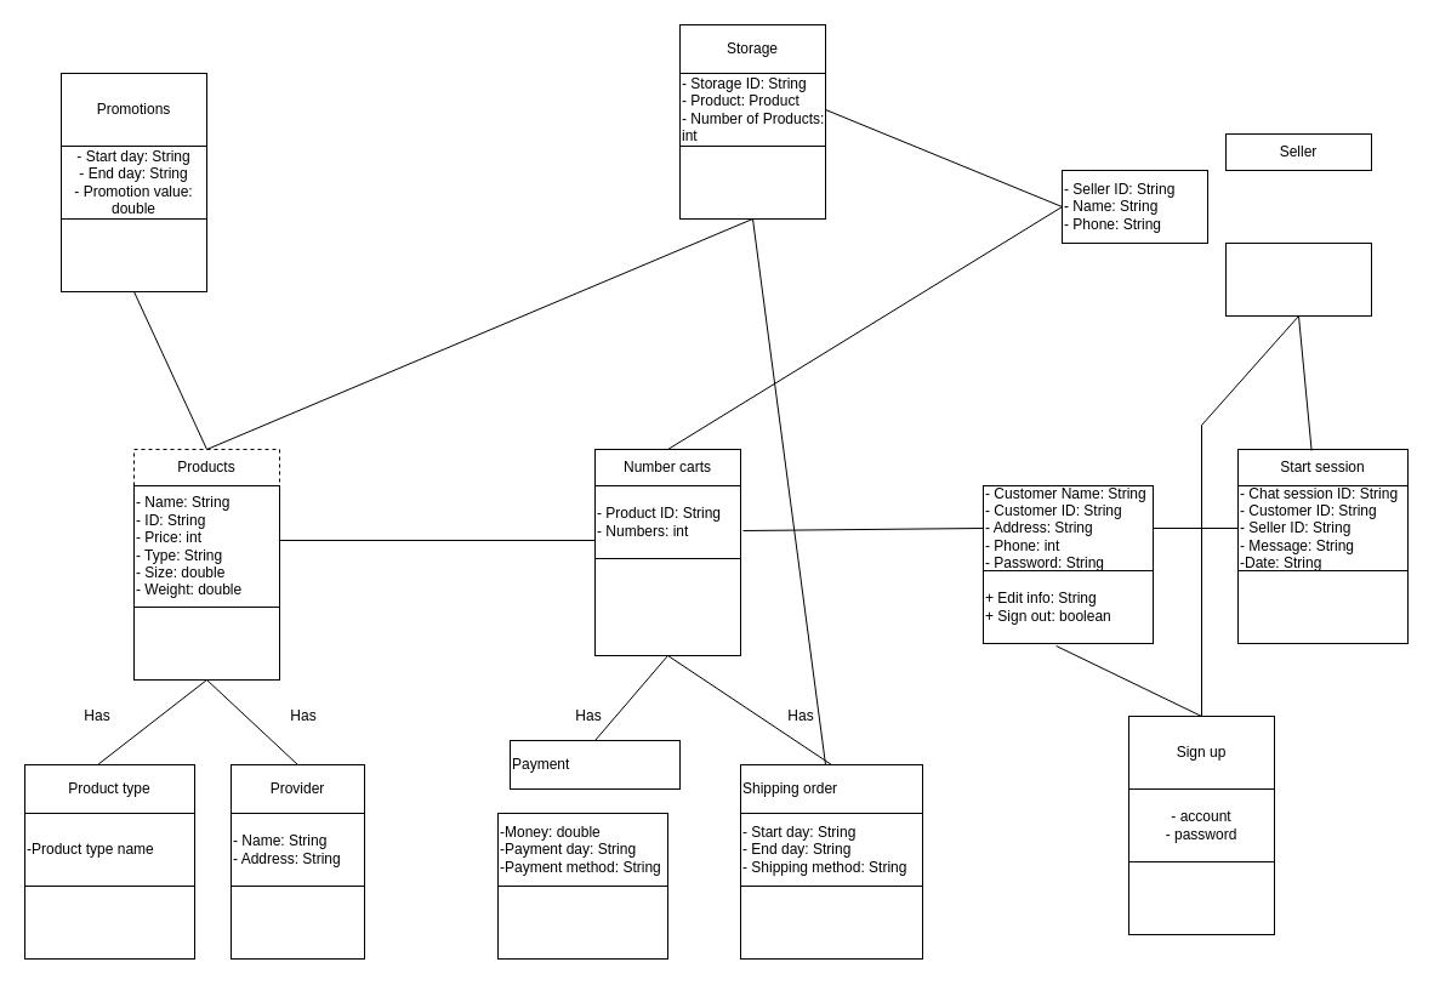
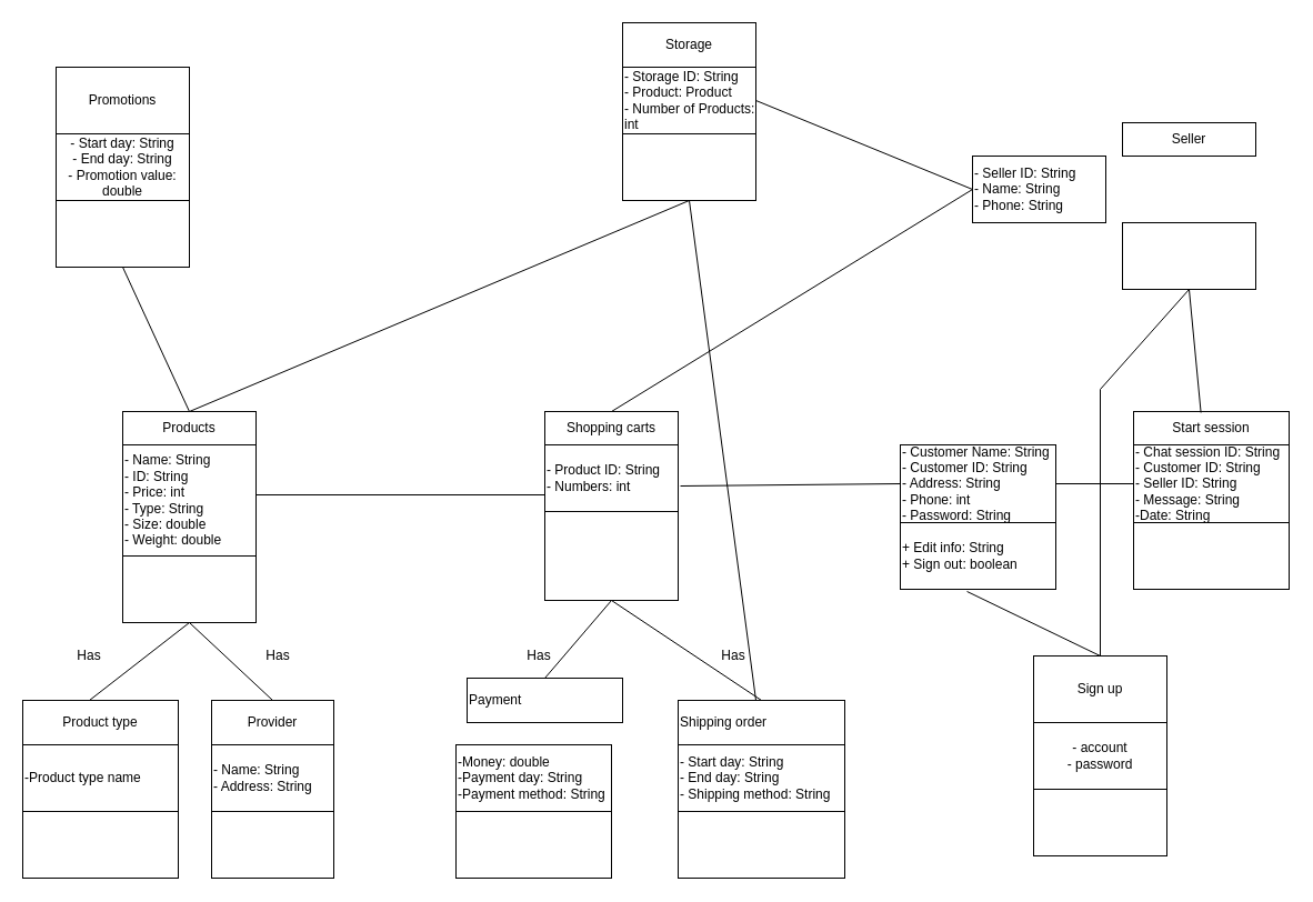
  <mxCell id="0" />
  <mxCell id="1" parent="0" />
- <mxCell id="2" value="Products" style="rounded=0;whiteSpace=wrap;html=1;dashed=1;" parent="1" vertex="1"><mxGeometry x="110" y="370" width="120" height="30" as="geometry" /></mxCell>
+ <mxCell id="2" value="Products" style="rounded=0;whiteSpace=wrap;html=1;" parent="1" vertex="1"><mxGeometry x="110" y="370" width="120" height="30" as="geometry" /></mxCell>
  <mxCell id="3" value="- Name: String&amp;nbsp;&lt;br&gt;- ID: String&lt;br&gt;- Price: int&lt;br&gt;- Type: String&lt;br&gt;- Size: double&lt;br&gt;- Weight: double" style="rounded=0;whiteSpace=wrap;html=1;align=left;" parent="1" vertex="1"><mxGeometry x="110" y="400" width="120" height="100" as="geometry" /></mxCell>
  <mxCell id="4" value="" style="rounded=0;whiteSpace=wrap;html=1;" parent="1" vertex="1"><mxGeometry x="110" y="500" width="120" height="60" as="geometry" /></mxCell>
  <mxCell id="5" value="Product type" style="rounded=0;whiteSpace=wrap;html=1;align=center;" parent="1" vertex="1"><mxGeometry x="20" y="630" width="140" height="40" as="geometry" /></mxCell>
  <mxCell id="6" value="-Product type name" style="rounded=0;whiteSpace=wrap;html=1;align=left;" parent="1" vertex="1"><mxGeometry x="20" y="670" width="140" height="60" as="geometry" /></mxCell>
  <mxCell id="7" value="" style="rounded=0;whiteSpace=wrap;html=1;align=left;" parent="1" vertex="1"><mxGeometry x="20" y="730" width="140" height="60" as="geometry" /></mxCell>
  <mxCell id="8" value="Provider" style="rounded=0;whiteSpace=wrap;html=1;align=center;" parent="1" vertex="1"><mxGeometry x="190" y="630" width="110" height="40" as="geometry" /></mxCell>
  <mxCell id="9" value="- Name: String&lt;br&gt;- Address: String" style="rounded=0;whiteSpace=wrap;html=1;align=left;" parent="1" vertex="1"><mxGeometry x="190" y="670" width="110" height="60" as="geometry" /></mxCell>
  <mxCell id="10" value="" style="rounded=0;whiteSpace=wrap;html=1;align=left;" parent="1" vertex="1"><mxGeometry x="190" y="730" width="110" height="60" as="geometry" /></mxCell>
  <mxCell id="11" value="" style="endArrow=none;html=1;entryX=0.5;entryY=1;entryDx=0;entryDy=0;" parent="1" target="4" edge="1"><mxGeometry width="50" height="50" relative="1" as="geometry"><mxPoint x="80" y="630" as="sourcePoint" /><mxPoint x="130" y="580" as="targetPoint" /></mxGeometry></mxCell>
  <mxCell id="12" value="" style="endArrow=none;html=1;exitX=0.5;exitY=1;exitDx=0;exitDy=0;entryX=0.5;entryY=0;entryDx=0;entryDy=0;" parent="1" source="4" target="8" edge="1"><mxGeometry width="50" height="50" relative="1" as="geometry"><mxPoint x="330" y="550" as="sourcePoint" /><mxPoint x="380" y="500" as="targetPoint" /></mxGeometry></mxCell>
  <mxCell id="13" value="Has" style="text;html=1;strokeColor=none;fillColor=none;align=center;verticalAlign=middle;whiteSpace=wrap;rounded=0;" parent="1" vertex="1"><mxGeometry x="60" y="580" width="40" height="20" as="geometry" /></mxCell>
  <mxCell id="14" value="Has" style="text;html=1;strokeColor=none;fillColor=none;align=center;verticalAlign=middle;whiteSpace=wrap;rounded=0;" parent="1" vertex="1"><mxGeometry x="230" y="575" width="40" height="30" as="geometry" /></mxCell>
- <mxCell id="15" value="Number carts" style="rounded=0;whiteSpace=wrap;html=1;align=center;" parent="1" vertex="1"><mxGeometry x="490" y="370" width="120" height="30" as="geometry" /></mxCell>
+ <mxCell id="15" value="Shopping carts" style="rounded=0;whiteSpace=wrap;html=1;align=center;" parent="1" vertex="1"><mxGeometry x="490" y="370" width="120" height="30" as="geometry" /></mxCell>
  <mxCell id="16" value="- Product ID: String&lt;br&gt;- Numbers: int" style="rounded=0;whiteSpace=wrap;html=1;align=left;" parent="1" vertex="1"><mxGeometry x="490" y="400" width="120" height="60" as="geometry" /></mxCell>
  <mxCell id="17" value="" style="rounded=0;whiteSpace=wrap;html=1;align=left;" parent="1" vertex="1"><mxGeometry x="490" y="460" width="120" height="80" as="geometry" /></mxCell>
  <mxCell id="18" value="Payment" style="rounded=0;whiteSpace=wrap;html=1;align=left;" parent="1" vertex="1"><mxGeometry x="420" y="610" width="140" height="40" as="geometry" /></mxCell>
  <mxCell id="19" value="" style="endArrow=none;html=1;entryX=0;entryY=0.75;entryDx=0;entryDy=0;" parent="1" target="16" edge="1"><mxGeometry width="50" height="50" relative="1" as="geometry"><mxPoint x="230" y="445" as="sourcePoint" /><mxPoint x="380" y="570" as="targetPoint" /></mxGeometry></mxCell>
  <mxCell id="20" value="-Money: double&lt;br&gt;-Payment day: String&lt;br&gt;-Payment method: String" style="rounded=0;whiteSpace=wrap;html=1;align=left;" parent="1" vertex="1"><mxGeometry x="410" y="670" width="140" height="60" as="geometry" /></mxCell>
  <mxCell id="21" value="" style="rounded=0;whiteSpace=wrap;html=1;align=left;" parent="1" vertex="1"><mxGeometry x="410" y="730" width="140" height="60" as="geometry" /></mxCell>
  <mxCell id="22" value="" style="endArrow=none;html=1;entryX=0.5;entryY=1;entryDx=0;entryDy=0;exitX=0.5;exitY=0;exitDx=0;exitDy=0;" parent="1" source="18" target="17" edge="1"><mxGeometry width="50" height="50" relative="1" as="geometry"><mxPoint x="330" y="610" as="sourcePoint" /><mxPoint x="380" y="560" as="targetPoint" /></mxGeometry></mxCell>
  <mxCell id="23" value="Shipping order" style="rounded=0;whiteSpace=wrap;html=1;align=left;" parent="1" vertex="1"><mxGeometry x="610" y="630" width="150" height="40" as="geometry" /></mxCell>
  <mxCell id="24" value="" style="endArrow=none;html=1;exitX=0.5;exitY=0;exitDx=0;exitDy=0;" parent="1" source="23" edge="1"><mxGeometry width="50" height="50" relative="1" as="geometry"><mxPoint x="330" y="610" as="sourcePoint" /><mxPoint x="550" y="540" as="targetPoint" /></mxGeometry></mxCell>
  <mxCell id="25" value="- Start day: String&lt;br&gt;- End day: String&lt;br&gt;- Shipping method: String&amp;nbsp;" style="rounded=0;whiteSpace=wrap;html=1;align=left;" parent="1" vertex="1"><mxGeometry x="610" y="670" width="150" height="60" as="geometry" /></mxCell>
  <mxCell id="26" value="" style="rounded=0;whiteSpace=wrap;html=1;align=left;" parent="1" vertex="1"><mxGeometry x="610" y="730" width="150" height="60" as="geometry" /></mxCell>
  <mxCell id="27" value="Has" style="text;html=1;strokeColor=none;fillColor=none;align=center;verticalAlign=middle;whiteSpace=wrap;rounded=0;" parent="1" vertex="1"><mxGeometry x="470" y="580" width="30" height="20" as="geometry" /></mxCell>
  <mxCell id="28" value="Has" style="text;html=1;strokeColor=none;fillColor=none;align=center;verticalAlign=middle;whiteSpace=wrap;rounded=0;" parent="1" vertex="1"><mxGeometry x="640" y="580" width="40" height="20" as="geometry" /></mxCell>
  <mxCell id="29" value="- Customer Name: String&lt;br&gt;- Customer ID: String&lt;br&gt;- Address: String&lt;br&gt;- Phone: int&amp;nbsp;&lt;br&gt;- Password: String" style="rounded=0;whiteSpace=wrap;html=1;align=left;" parent="1" vertex="1"><mxGeometry x="810" y="400" width="140" height="70" as="geometry" /></mxCell>
  <mxCell id="30" value="+ Edit info: String&lt;br&gt;+ Sign out: boolean" style="rounded=0;whiteSpace=wrap;html=1;align=left;" parent="1" vertex="1"><mxGeometry x="810" y="470" width="140" height="60" as="geometry" /></mxCell>
  <mxCell id="31" value="" style="endArrow=none;html=1;entryX=0;entryY=0.5;entryDx=0;entryDy=0;exitX=1.017;exitY=0.617;exitDx=0;exitDy=0;exitPerimeter=0;" parent="1" source="16" target="29" edge="1"><mxGeometry width="50" height="50" relative="1" as="geometry"><mxPoint x="740" y="660" as="sourcePoint" /><mxPoint x="790" y="610" as="targetPoint" /></mxGeometry></mxCell>
  <mxCell id="32" value="Start session" style="rounded=0;whiteSpace=wrap;html=1;align=center;" parent="1" vertex="1"><mxGeometry x="1020" y="370" width="140" height="30" as="geometry" /></mxCell>
  <mxCell id="33" value="- Chat session ID: String&lt;br&gt;- Customer ID: String&lt;br&gt;- Seller ID: String&lt;br&gt;- Message: String&lt;br&gt;-Date: String" style="rounded=0;whiteSpace=wrap;html=1;align=left;" parent="1" vertex="1"><mxGeometry x="1020" y="400" width="140" height="70" as="geometry" /></mxCell>
  <mxCell id="34" value="" style="rounded=0;whiteSpace=wrap;html=1;align=left;" parent="1" vertex="1"><mxGeometry x="1020" y="470" width="140" height="60" as="geometry" /></mxCell>
  <mxCell id="35" value="" style="endArrow=none;html=1;entryX=0;entryY=0.5;entryDx=0;entryDy=0;" parent="1" target="33" edge="1"><mxGeometry width="50" height="50" relative="1" as="geometry"><mxPoint x="950" y="435" as="sourcePoint" /><mxPoint x="790" y="390" as="targetPoint" /></mxGeometry></mxCell>
  <mxCell id="36" value="Seller" style="rounded=0;whiteSpace=wrap;html=1;align=center;" parent="1" vertex="1"><mxGeometry x="1010" y="110" width="120" height="30" as="geometry" /></mxCell>
  <mxCell id="37" value="- Seller ID: String&lt;br&gt;- Name: String&lt;br&gt;- Phone: String" style="rounded=0;whiteSpace=wrap;html=1;align=left;" parent="1" vertex="1"><mxGeometry x="875" y="140" width="120" height="60" as="geometry" /></mxCell>
  <mxCell id="38" value="" style="rounded=0;whiteSpace=wrap;html=1;align=left;" parent="1" vertex="1"><mxGeometry x="1010" y="200" width="120" height="60" as="geometry" /></mxCell>
  <mxCell id="39" value="" style="endArrow=none;html=1;exitX=0.433;exitY=0.033;exitDx=0;exitDy=0;entryX=0.5;entryY=1;entryDx=0;entryDy=0;exitPerimeter=0;" parent="1" source="32" target="38" edge="1"><mxGeometry width="50" height="50" relative="1" as="geometry"><mxPoint x="880" y="220" as="sourcePoint" /><mxPoint x="930" y="170" as="targetPoint" /></mxGeometry></mxCell>
  <mxCell id="40" value="" style="endArrow=none;html=1;exitX=0.5;exitY=0;exitDx=0;exitDy=0;entryX=0;entryY=0.5;entryDx=0;entryDy=0;" parent="1" source="15" target="37" edge="1"><mxGeometry width="50" height="50" relative="1" as="geometry"><mxPoint x="880" y="320" as="sourcePoint" /><mxPoint x="930" as="targetPoint" y="270" /></mxGeometry></mxCell>
  <mxCell id="41" value="Storage" style="rounded=0;whiteSpace=wrap;html=1;align=center;" parent="1" vertex="1"><mxGeometry x="560" y="20" width="120" height="40" as="geometry" /></mxCell>
  <mxCell id="42" value="- Storage ID: String&lt;br&gt;- Product: Product&lt;br&gt;- Number of Products: int" style="rounded=0;whiteSpace=wrap;html=1;align=left;" parent="1" vertex="1"><mxGeometry x="560" y="60" width="120" height="60" as="geometry" /></mxCell>
  <mxCell id="43" value="" style="rounded=0;whiteSpace=wrap;html=1;align=left;" parent="1" vertex="1"><mxGeometry x="560" y="120" width="120" height="60" as="geometry" /></mxCell>
  <mxCell id="44" value="" style="endArrow=none;html=1;exitX=0.5;exitY=0;exitDx=0;exitDy=0;entryX=0.5;entryY=1;entryDx=0;entryDy=0;" parent="1" source="2" target="43" edge="1"><mxGeometry width="50" height="50" relative="1" as="geometry"><mxPoint x="260" y="310" as="sourcePoint" /><mxPoint x="310" y="260" as="targetPoint" /></mxGeometry></mxCell>
  <mxCell id="45" value="" style="endArrow=none;html=1;entryX=0;entryY=0.5;entryDx=0;entryDy=0;" parent="1" target="37" edge="1"><mxGeometry width="50" height="50" relative="1" as="geometry"><mxPoint x="680" y="90" as="sourcePoint" /><mxPoint x="600" y="10" as="targetPoint" /></mxGeometry></mxCell>
  <mxCell id="46" value="" style="endArrow=none;html=1;entryX=0.5;entryY=1;entryDx=0;entryDy=0;" parent="1" target="43" edge="1"><mxGeometry width="50" height="50" relative="1" as="geometry"><mxPoint x="680" y="630" as="sourcePoint" /><mxPoint x="600" y="300" as="targetPoint" /></mxGeometry></mxCell>
  <mxCell id="47" value="Promotions" style="rounded=0;whiteSpace=wrap;html=1;" vertex="1" parent="1"><mxGeometry x="50" y="60" width="120" height="60" as="geometry" /></mxCell>
  <mxCell id="48" value="&lt;span style=&quot;text-align: left&quot;&gt;- Start day: String&lt;/span&gt;&lt;br style=&quot;text-align: left&quot;&gt;&lt;span style=&quot;text-align: left&quot;&gt;- End day: String&lt;/span&gt;&lt;br style=&quot;text-align: left&quot;&gt;&lt;span style=&quot;text-align: left&quot;&gt;- Promotion value: double&lt;/span&gt;" style="rounded=0;whiteSpace=wrap;html=1;" vertex="1" parent="1"><mxGeometry x="50" y="120" width="120" height="60" as="geometry" /></mxCell>
  <mxCell id="49" value="" style="rounded=0;whiteSpace=wrap;html=1;" vertex="1" parent="1"><mxGeometry x="50" y="180" width="120" height="60" as="geometry" /></mxCell>
  <mxCell id="50" value="" style="endArrow=none;html=1;exitX=0.5;exitY=0;exitDx=0;exitDy=0;entryX=0.5;entryY=1;entryDx=0;entryDy=0;" edge="1" parent="1" source="2" target="49"><mxGeometry width="50" height="50" relative="1" as="geometry"><mxPoint x="430" as="sourcePoint" y="270" /><mxPoint x="480" y="220" as="targetPoint" /></mxGeometry></mxCell>
  <mxCell id="51" value="Sign up" style="rounded=0;whiteSpace=wrap;html=1;" vertex="1" parent="1"><mxGeometry x="930" y="590" width="120" height="60" as="geometry" /></mxCell>
  <mxCell id="52" value="- account&lt;br&gt;- password" style="rounded=0;whiteSpace=wrap;html=1;" vertex="1" parent="1"><mxGeometry x="930" y="650" width="120" height="60" as="geometry" /></mxCell>
  <mxCell id="53" value="" style="rounded=0;whiteSpace=wrap;html=1;" vertex="1" parent="1"><mxGeometry x="930" y="710" width="120" height="60" as="geometry" /></mxCell>
  <mxCell id="54" value="" style="endArrow=none;html=1;entryX=0.5;entryY=0;entryDx=0;entryDy=0;exitX=0.429;exitY=1.033;exitDx=0;exitDy=0;exitPerimeter=0;" edge="1" parent="1" source="30" target="51"><mxGeometry width="50" height="50" relative="1" as="geometry"><mxPoint x="880" y="670" as="sourcePoint" /><mxPoint x="930" y="620" as="targetPoint" /></mxGeometry></mxCell>
  <mxCell id="55" value="" style="endArrow=none;html=1;" edge="1" parent="1"><mxGeometry width="50" height="50" relative="1" as="geometry"><mxPoint x="990" y="350" as="sourcePoint" /><mxPoint x="1070" y="260" as="targetPoint" /></mxGeometry></mxCell>
  <mxCell id="56" value="" style="endArrow=none;html=1;" edge="1" parent="1"><mxGeometry width="50" height="50" relative="1" as="geometry"><mxPoint x="990" y="590" as="sourcePoint" /><mxPoint x="990" y="350" as="targetPoint" /></mxGeometry></mxCell>
